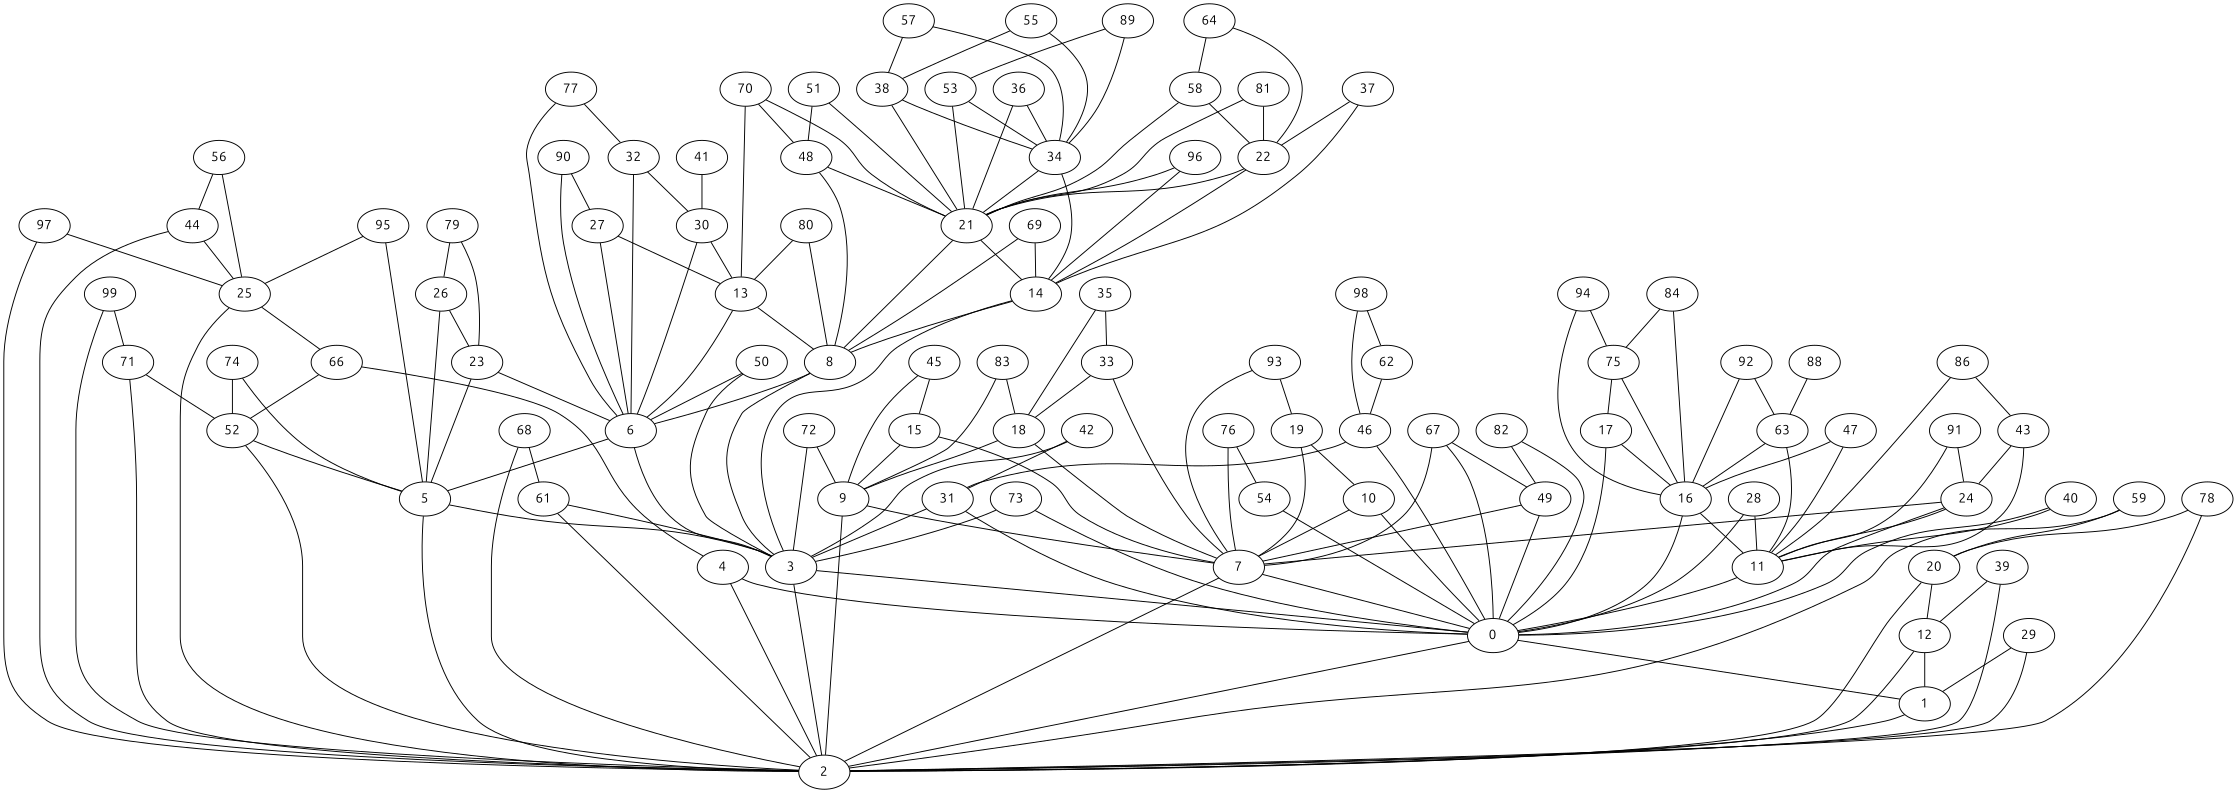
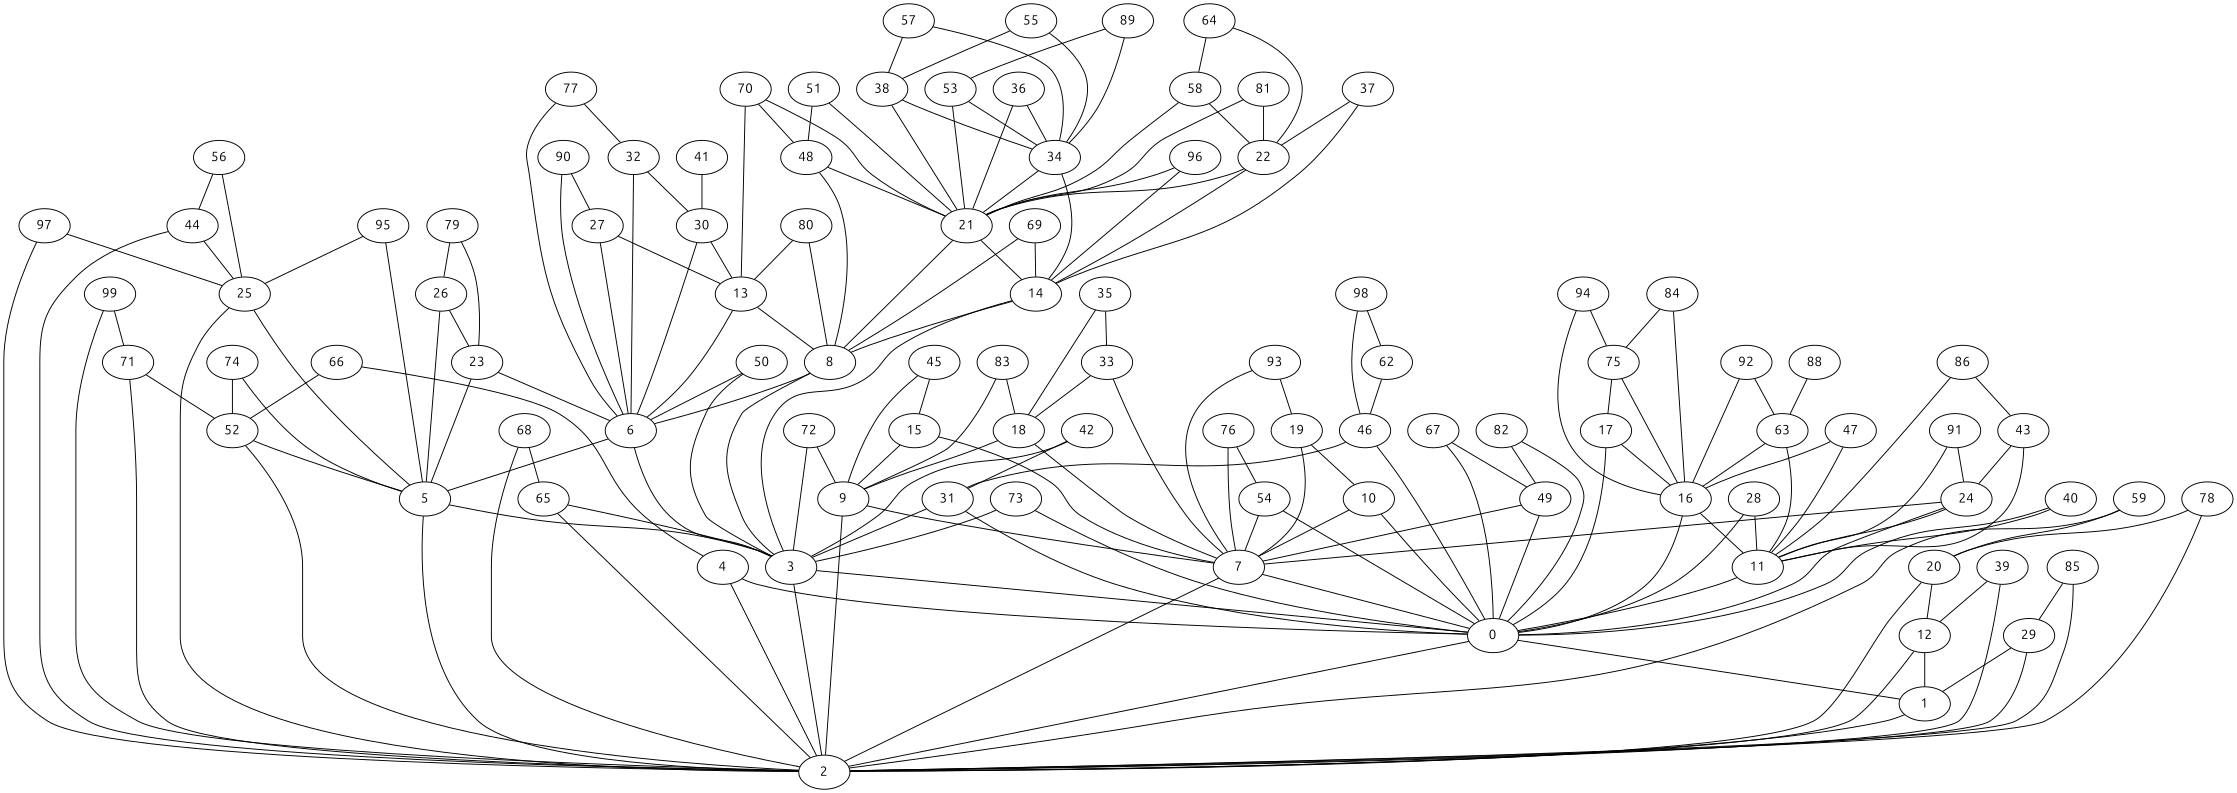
  graph {
    fontname=Ubuntu
    node [fontname=Ubuntu]
    edge [fontname=Ubuntu]
    n1 [label=0]
    n2 [label=1]
    n3 [label=2]
    n4 [label=3]
    n5 [label=4]
    n6 [label=5]
    n7 [label=6]
    n8 [label=7]
    n9 [label=8]
    n10 [label=9]
    n11 [label=10]
    n12 [label=11]
    n13 [label=12]
    n14 [label=13]
    n15 [label=14]
    n16 [label=15]
    n17 [label=16]
    n18 [label=17]
    n19 [label=18]
    n20 [label=19]
    n21 [label=20]
    n22 [label=21]
    n23 [label=22]
    n24 [label=23]
    n25 [label=24]
    n26 [label=25]
    n27 [label=26]
    n28 [label=27]
    n29 [label=28]
    n30 [label=29]
    n31 [label=30]
    n32 [label=31]
    n33 [label=32]
    n34 [label=33]
    n35 [label=34]
    n36 [label=35]
    n37 [label=36]
    n38 [label=37]
    n39 [label=38]
    n40 [label=39]
    n41 [label=40]
    n42 [label=41]
    n43 [label=42]
    n44 [label=43]
    n45 [label=44]
    n46 [label=45]
    n47 [label=46]
    n48 [label=47]
    n49 [label=48]
    n50 [label=49]
    n51 [label=50]
    n52 [label=51]
    n53 [label=52]
    n54 [label=53]
    n55 [label=54]
    n56 [label=55]
    n57 [label=56]
    n58 [label=57]
    n59 [label=58]
    n60 [label=59]
    n61 [label=62]
    n62 [label=63]
    n63 [label=64]
-   n64 [label=61]
+   n64 [label=65]
    n65 [label=66]
    n66 [label=67]
    n67 [label=68]
    n68 [label=69]
    n69 [label=70]
    n70 [label=71]
    n71 [label=72]
    n72 [label=73]
    n73 [label=74]
    n74 [label=75]
    n75 [label=76]
    n76 [label=77]
    n77 [label=78]
    n78 [label=79]
    n79 [label=80]
    n80 [label=81]
    n81 [label=82]
    n82 [label=83]
    n83 [label=84]
+   n84 [label=85]
    n85 [label=86]
    n86 [label=88]
    n87 [label=89]
    n88 [label=90]
    n89 [label=91]
    n90 [label=92]
    n91 [label=93]
    n92 [label=94]
    n93 [label=95]
    n94 [label=96]
    n95 [label=97]
    n96 [label=98]
    n97 [label=99]
    n1 -- n2
    n2 -- n3
    n3 -- n1
    n4 -- n1
    n4 -- n3
    n5 -- n1
    n5 -- n3
    n6 -- n3
    n6 -- n4
    n7 -- n4
    n7 -- n6
    n8 -- n1
    n8 -- n3
    n9 -- n4
    n9 -- n7
    n10 -- n3
    n10 -- n8
    n11 -- n1
    n11 -- n8
    n12 -- n1
    n13 -- n2
    n13 -- n3
    n14 -- n7
    n14 -- n9
    n15 -- n4
    n15 -- n9
    n16 -- n8
    n16 -- n10
    n17 -- n1
    n17 -- n12
    n18 -- n1
    n18 -- n17
    n19 -- n8
    n19 -- n10
    n20 -- n8
    n20 -- n11
    n21 -- n3
    n21 -- n13
    n22 -- n9
    n22 -- n15
    n23 -- n15
    n23 -- n22
    n24 -- n6
    n24 -- n7
    n25 -- n1
    n25 -- n8
    n25 -- n12
    n26 -- n3
-   n26 -- n65
+   n26 -- n6
    n27 -- n6
    n27 -- n24
    n28 -- n7
    n28 -- n14
    n29 -- n1
    n29 -- n12
    n30 -- n2
    n30 -- n3
    n31 -- n7
    n31 -- n14
    n32 -- n1
    n32 -- n4
    n33 -- n7
    n33 -- n31
    n34 -- n8
    n34 -- n19
    n35 -- n15
    n35 -- n22
    n36 -- n19
    n36 -- n34
    n37 -- n22
    n37 -- n35
    n38 -- n15
    n38 -- n23
    n39 -- n22
    n39 -- n35
    n40 -- n3
    n40 -- n13
    n41 -- n1
    n41 -- n12
    n42 -- n31
    n43 -- n4
    n43 -- n32
    n44 -- n12
    n44 -- n25
    n45 -- n3
    n45 -- n26
    n46 -- n10
    n46 -- n16
    n47 -- n1
    n47 -- n32
    n48 -- n12
    n48 -- n17
    n49 -- n9
    n49 -- n22
    n50 -- n1
    n50 -- n8
    n51 -- n4
    n51 -- n7
    n52 -- n22
    n52 -- n49
    n53 -- n3
    n53 -- n6
    n54 -- n22
    n54 -- n35
    n55 -- n1
-   n66 -- n8
+   n55 -- n8
    n56 -- n35
    n56 -- n39
    n57 -- n26
    n57 -- n45
    n58 -- n35
    n58 -- n39
    n59 -- n22
    n59 -- n23
    n60 -- n3
    n60 -- n21
    n61 -- n47
    n62 -- n12
    n62 -- n17
    n63 -- n23
    n63 -- n59
    n64 -- n3
    n64 -- n4
    n65 -- n5
    n65 -- n53
    n66 -- n1
    n66 -- n50
    n67 -- n3
    n67 -- n64
    n68 -- n9
    n68 -- n15
    n69 -- n14
    n69 -- n22
    n69 -- n49
    n70 -- n3
    n70 -- n53
    n71 -- n4
    n71 -- n10
    n72 -- n1
    n72 -- n4
    n73 -- n6
    n73 -- n53
    n74 -- n17
    n74 -- n18
    n75 -- n8
    n75 -- n55
    n76 -- n7
    n76 -- n33
    n77 -- n3
    n77 -- n21
    n78 -- n24
    n78 -- n27
    n79 -- n9
    n79 -- n14
    n80 -- n22
    n80 -- n23
    n81 -- n1
    n81 -- n50
    n82 -- n10
    n82 -- n19
    n83 -- n17
    n83 -- n74
+   n84 -- n3
+   n84 -- n30
    n85 -- n12
    n85 -- n44
    n86 -- n62
    n87 -- n35
    n87 -- n54
    n88 -- n7
    n88 -- n28
    n89 -- n12
    n89 -- n25
    n90 -- n17
    n90 -- n62
    n91 -- n8
    n91 -- n20
    n92 -- n17
    n92 -- n74
    n93 -- n6
    n93 -- n26
    n94 -- n15
    n94 -- n22
    n95 -- n3
    n95 -- n26
    n96 -- n47
    n96 -- n61
    n97 -- n3
    n97 -- n70
  }
